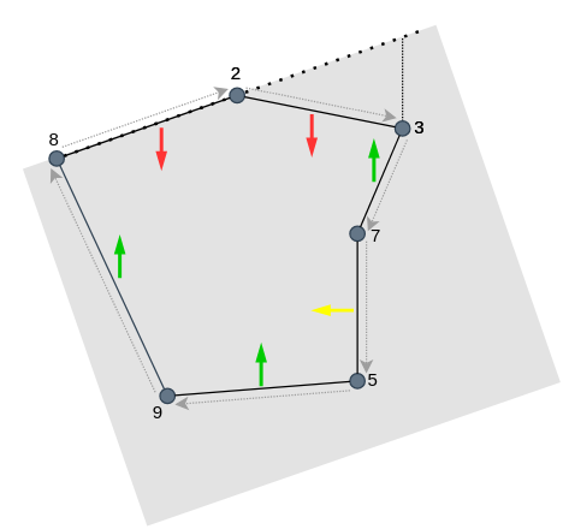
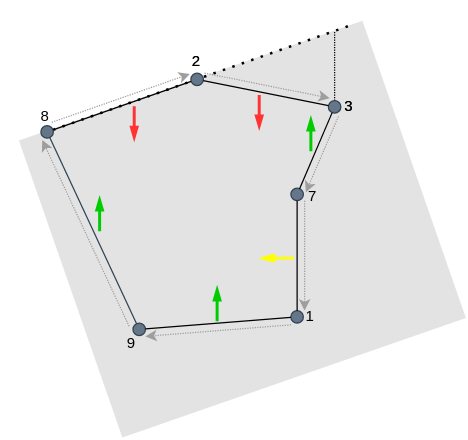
  <mxCell id="0" />
  <mxCell id="1" parent="0" />
  <mxCell id="2" value="" style="rounded=0;whiteSpace=wrap;html=1;rotation=-19.2&#10;;fillColor=#BABABA;fillStyle=auto;opacity=40;strokeColor=none;movable=1;resizable=1;rotatable=1;deletable=1;editable=1;connectable=1;" vertex="1" parent="1"><mxGeometry x="47.72" y="57.03" width="291" height="251.63" as="geometry" /></mxCell>
  <mxCell id="3" value="" style="endArrow=none;dashed=1;html=1;rounded=0;strokeColor=default;dashPattern=1 1;" edge="1" parent="1"><mxGeometry width="50" height="50" relative="1" as="geometry"><mxPoint x="267" y="84" as="sourcePoint" /><mxPoint x="267" y="24" as="targetPoint" /></mxGeometry></mxCell>
  <mxCell id="4" value="" style="endArrow=none;dashed=1;html=1;dashPattern=1 3;strokeWidth=2;rounded=0;strokeColor=default;" edge="1" parent="1" source="12"><mxGeometry width="50" height="50" relative="1" as="geometry"><mxPoint x="41.712" y="104.329" as="sourcePoint" /><mxPoint x="278" y="20.354" as="targetPoint" /></mxGeometry></mxCell>
  <mxCell id="5" value="" style="ellipse;whiteSpace=wrap;html=1;aspect=fixed;fillColor=#647687;fontColor=#ffffff;strokeColor=#314354;" vertex="1" parent="1"><mxGeometry x="232" y="150" width="10" height="10" as="geometry" /></mxCell>
  <mxCell id="6" value="" style="ellipse;whiteSpace=wrap;html=1;aspect=fixed;fillColor=#647687;fontColor=#ffffff;strokeColor=#314354;" vertex="1" parent="1"><mxGeometry x="232" y="248" width="10" height="10" as="geometry" /></mxCell>
  <mxCell id="7" value="" style="ellipse;whiteSpace=wrap;html=1;aspect=fixed;fillColor=#647687;fontColor=#ffffff;strokeColor=#314354;" vertex="1" parent="1"><mxGeometry x="262" y="80" width="10" height="10" as="geometry" /></mxCell>
  <mxCell id="8" value="" style="endArrow=none;html=1;rounded=0;" edge="1" parent="1" source="5" target="6"><mxGeometry width="50" height="50" relative="1" as="geometry"><mxPoint x="285.67" y="228" as="sourcePoint" /><mxPoint x="315.67" y="258" as="targetPoint" /></mxGeometry></mxCell>
  <mxCell id="9" value="" style="endArrow=none;html=1;rounded=0;" edge="1" parent="1" source="5" target="7"><mxGeometry width="50" height="50" relative="1" as="geometry"><mxPoint x="305.67" y="178" as="sourcePoint" /><mxPoint x="355.67" y="128" as="targetPoint" /></mxGeometry></mxCell>
  <mxCell id="10" value="" style="ellipse;whiteSpace=wrap;html=1;aspect=fixed;fillColor=#647687;fontColor=#ffffff;strokeColor=#314354;" vertex="1" parent="1"><mxGeometry x="152" y="58" width="10" height="10" as="geometry" /></mxCell>
  <mxCell id="11" value="" style="endArrow=none;html=1;rounded=0;" edge="1" parent="1" source="10" target="7"><mxGeometry width="50" height="50" relative="1" as="geometry"><mxPoint x="125.67" y="78" as="sourcePoint" /><mxPoint x="245.67" y="78" as="targetPoint" /></mxGeometry></mxCell>
  <mxCell id="12" value="" style="ellipse;whiteSpace=wrap;html=1;aspect=fixed;fillColor=#647687;fontColor=#ffffff;strokeColor=#314354;" vertex="1" parent="1"><mxGeometry x="32" y="100" width="10" height="10" as="geometry" /></mxCell>
  <mxCell id="13" value="" style="endArrow=none;html=1;rounded=0;" edge="1" parent="1" source="10" target="12"><mxGeometry width="50" height="50" relative="1" as="geometry"><mxPoint x="75.67" y="38" as="sourcePoint" /><mxPoint x="125.67" y="-12" as="targetPoint" /></mxGeometry></mxCell>
  <mxCell id="14" value="" style="ellipse;whiteSpace=wrap;html=1;aspect=fixed;fillColor=#647687;fontColor=#ffffff;strokeColor=#314354;" vertex="1" parent="1"><mxGeometry x="105.67" y="258" width="10" height="10" as="geometry" /></mxCell>
  <mxCell id="15" value="" style="endArrow=none;html=1;rounded=0;" edge="1" parent="1" source="14" target="6"><mxGeometry width="50" height="50" relative="1" as="geometry"><mxPoint x="216" y="328" as="sourcePoint" /><mxPoint x="326.188" y="268" as="targetPoint" /></mxGeometry></mxCell>
  <mxCell id="16" value="" style="endArrow=none;html=1;rounded=0;fillColor=#647687;strokeColor=#314354;" edge="1" parent="1" source="14" target="12"><mxGeometry width="50" height="50" relative="1" as="geometry"><mxPoint x="46" y="378" as="sourcePoint" /><mxPoint x="215" y="-72" as="targetPoint" /></mxGeometry></mxCell>
  <mxCell id="17" value="" style="shape=flexArrow;endArrow=classic;html=1;rounded=0;width=2.388;endSize=4.101;endWidth=4.329;fillColor=#FFFF00;gradientColor=none;strokeColor=none;" edge="1" parent="1"><mxGeometry x="1" y="-55" width="50" height="50" relative="1" as="geometry"><mxPoint x="235" y="206" as="sourcePoint" /><mxPoint x="205.38" y="206" as="targetPoint" /><mxPoint x="26" y="47" as="offset" /></mxGeometry></mxCell>
  <mxCell id="18" value="" style="endArrow=classic;html=1;rounded=0;dashed=1;dashPattern=1 1;strokeColor=#9E9E9E;" edge="1" parent="1"><mxGeometry width="50" height="50" relative="1" as="geometry"><mxPoint x="40.722" y="97.357" as="sourcePoint" /><mxPoint x="151.278" y="58.644" as="targetPoint" /></mxGeometry></mxCell>
  <mxCell id="19" value="" style="endArrow=classic;html=1;rounded=0;dashed=1;dashPattern=1 1;strokeColor=#9E9E9E;" edge="1" parent="1"><mxGeometry width="50" height="50" relative="1" as="geometry"><mxPoint x="162.907" y="57.961" as="sourcePoint" /><mxPoint x="263.094" y="78.034" as="targetPoint" /></mxGeometry></mxCell>
  <mxCell id="20" value="" style="endArrow=classic;html=1;rounded=0;dashed=1;dashPattern=1 1;strokeColor=#9E9E9E;" edge="1" parent="1"><mxGeometry width="50" height="50" relative="1" as="geometry"><mxPoint x="270.03" y="92.596" as="sourcePoint" /><mxPoint x="243.963" y="153.401" as="targetPoint" /></mxGeometry></mxCell>
  <mxCell id="21" value="" style="endArrow=classic;html=1;rounded=0;dashed=1;dashPattern=1 1;strokeColor=#9E9E9E;" edge="1" parent="1"><mxGeometry width="50" height="50" relative="1" as="geometry"><mxPoint x="243" y="160" as="sourcePoint" /><mxPoint x="243" y="248" as="targetPoint" /></mxGeometry></mxCell>
  <mxCell id="22" value="" style="shape=flexArrow;endArrow=classic;html=1;rounded=0;width=2.388;endSize=4.101;endWidth=4.329;fillColor=#00CC00;gradientColor=none;strokeColor=none;" edge="1" parent="1"><mxGeometry x="1" y="-55" width="50" height="50" relative="1" as="geometry"><mxPoint x="173" y="256.998" as="sourcePoint" /><mxPoint x="173" y="226.89" as="targetPoint" /><mxPoint x="26" y="47" as="offset" /></mxGeometry></mxCell>
  <mxCell id="23" value="" style="shape=flexArrow;endArrow=classic;html=1;rounded=0;width=2.388;endSize=4.101;endWidth=4.329;fillColor=#00CC00;gradientColor=none;strokeColor=none;" edge="1" parent="1"><mxGeometry x="1" y="-55" width="50" height="50" relative="1" as="geometry"><mxPoint x="79" y="185.058" as="sourcePoint" /><mxPoint x="79" y="154.95" as="targetPoint" /><mxPoint x="26" y="47" as="offset" /></mxGeometry></mxCell>
  <mxCell id="24" value="" style="shape=flexArrow;endArrow=classic;html=1;rounded=0;width=2.388;endSize=4.101;endWidth=4.329;fillColor=#FF3333;gradientColor=none;strokeColor=none;" edge="1" parent="1"><mxGeometry x="1" y="-55" width="50" height="50" relative="1" as="geometry"><mxPoint x="106.67" y="84" as="sourcePoint" /><mxPoint x="106.67" y="113.89" as="targetPoint" /><mxPoint x="26" y="47" as="offset" /></mxGeometry></mxCell>
  <mxCell id="25" value="" style="shape=flexArrow;endArrow=classic;html=1;rounded=0;width=2.388;endSize=4.101;endWidth=4.329;fillColor=#FF3333;gradientColor=none;strokeColor=none;" edge="1" parent="1"><mxGeometry x="1" y="-55" width="50" height="50" relative="1" as="geometry"><mxPoint x="206.67" y="75" as="sourcePoint" /><mxPoint x="206.67" y="104.89" as="targetPoint" /><mxPoint x="26" y="47" as="offset" /></mxGeometry></mxCell>
  <mxCell id="26" value="" style="shape=flexArrow;endArrow=classic;html=1;rounded=0;width=2.388;endSize=4.101;endWidth=4.329;fillColor=#00CC00;gradientColor=none;strokeColor=none;" edge="1" parent="1"><mxGeometry x="1" y="-55" width="50" height="50" relative="1" as="geometry"><mxPoint x="248" y="121.058" as="sourcePoint" /><mxPoint x="248" y="90.95" as="targetPoint" /><mxPoint x="26" y="47" as="offset" /></mxGeometry></mxCell>
  <mxCell id="27" value="" style="endArrow=classic;html=1;rounded=0;dashed=1;dashPattern=1 1;strokeColor=#9E9E9E;" edge="1" parent="1"><mxGeometry width="50" height="50" relative="1" as="geometry"><mxPoint x="232.016" y="259.394" as="sourcePoint" /><mxPoint x="115.654" y="268.605" as="targetPoint" /></mxGeometry></mxCell>
  <mxCell id="28" value="" style="endArrow=classic;html=1;rounded=0;dashed=1;dashPattern=1 1;strokeColor=#9E9E9E;" edge="1" parent="1"><mxGeometry width="50" height="50" relative="1" as="geometry"><mxPoint x="102.559" y="260.468" as="sourcePoint" /><mxPoint x="33.111" y="111.533" as="targetPoint" /></mxGeometry></mxCell>
  <mxCell id="29" value="8" style="text;html=1;align=center;verticalAlign=middle;resizable=0;points=[];autosize=1;strokeColor=none;fillColor=none;fillStyle=auto;opacity=40;" vertex="1" parent="1"><mxGeometry x="20" y="78" width="30" height="30" as="geometry" /></mxCell>
  <mxCell id="30" value="2" style="text;html=1;align=center;verticalAlign=middle;resizable=0;points=[];autosize=1;strokeColor=none;fillColor=none;fillStyle=auto;opacity=40;" vertex="1" parent="1"><mxGeometry x="141" y="34" width="30" height="30" as="geometry" /></mxCell>
  <mxCell id="31" value="2" style="text;html=1;align=center;verticalAlign=middle;resizable=0;points=[];autosize=1;strokeColor=none;fillColor=none;fillStyle=auto;opacity=40;" vertex="1" parent="1"><mxGeometry x="141" y="34" width="30" height="30" as="geometry" /></mxCell>
  <mxCell id="32" value="3" style="text;html=1;align=center;verticalAlign=middle;resizable=0;points=[];autosize=1;strokeColor=none;fillColor=none;fillStyle=auto;opacity=40;" vertex="1" parent="1"><mxGeometry x="263" y="70" width="30" height="30" as="geometry" /></mxCell>
  <mxCell id="33" value="3" style="text;html=1;align=center;verticalAlign=middle;resizable=0;points=[];autosize=1;strokeColor=none;fillColor=none;fillStyle=auto;opacity=40;" vertex="1" parent="1"><mxGeometry x="263" y="70" width="30" height="30" as="geometry" /></mxCell>
  <mxCell id="34" value="7" style="text;html=1;align=center;verticalAlign=middle;resizable=0;points=[];autosize=1;strokeColor=none;fillColor=none;fillStyle=auto;opacity=40;" vertex="1" parent="1"><mxGeometry x="234" y="142" width="30" height="30" as="geometry" /></mxCell>
- <mxCell id="35" value="5" style="text;html=1;align=center;verticalAlign=middle;resizable=0;points=[];autosize=1;strokeColor=none;fillColor=none;fillStyle=auto;opacity=40;" vertex="1" parent="1"><mxGeometry x="232" y="238" width="30" height="30" as="geometry" /></mxCell>
+ <mxCell id="35" value="1" style="text;html=1;align=center;verticalAlign=middle;resizable=0;points=[];autosize=1;strokeColor=none;fillColor=none;fillStyle=auto;opacity=40;" vertex="1" parent="1"><mxGeometry x="232" y="238" width="30" height="30" as="geometry" /></mxCell>
  <mxCell id="36" value="9" style="text;html=1;align=center;verticalAlign=middle;resizable=0;points=[];autosize=1;strokeColor=none;fillColor=none;fillStyle=auto;opacity=40;" vertex="1" parent="1"><mxGeometry x="88.67" y="259" width="30" height="30" as="geometry" /></mxCell>
